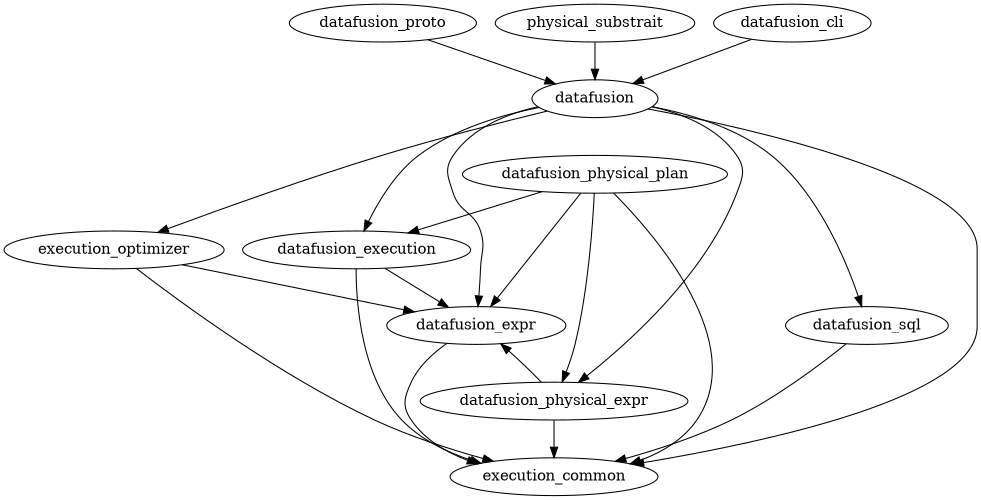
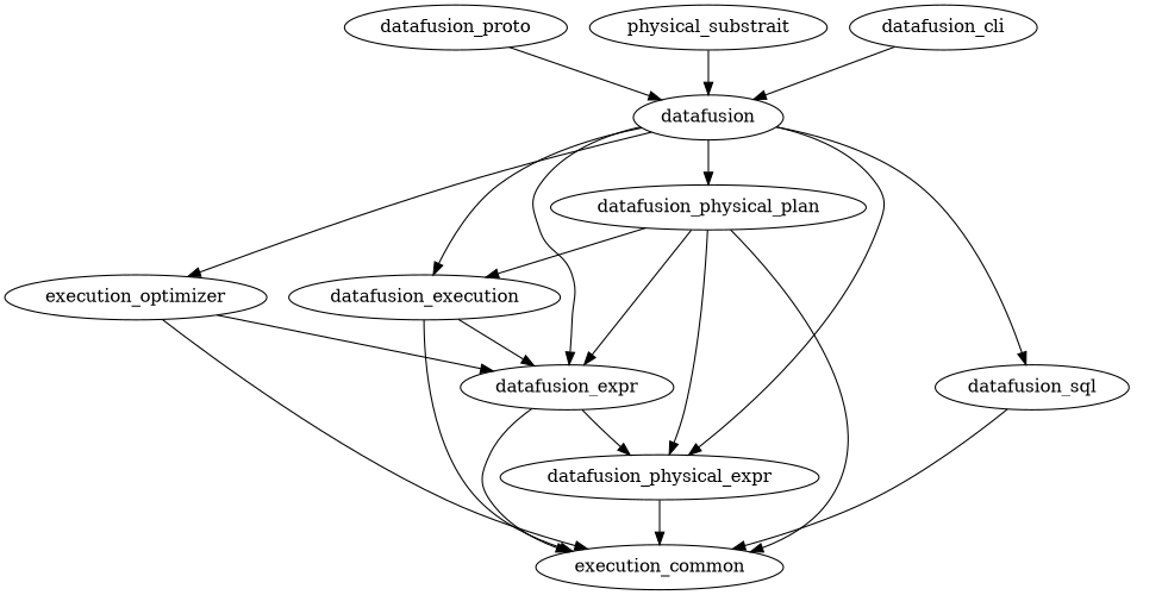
  digraph {
    n1 [label=execution_common]
    datafusion_expr
    datafusion_sql
    n4 [label=execution_optimizer]
    datafusion_physical_expr
    datafusion_execution
    datafusion_physical_plan
    datafusion
    datafusion_proto
    n10 [label=physical_substrait]
    datafusion_cli
    datafusion_expr -> n1
    datafusion_sql -> n1
    n4 -> n1
    n4 -> datafusion_expr
    datafusion_physical_expr -> n1
-   datafusion_physical_expr -> datafusion_expr
+   datafusion_expr -> datafusion_physical_expr
    datafusion_execution -> n1
    datafusion_execution -> datafusion_expr
    datafusion_physical_plan -> n1
    datafusion_physical_plan -> datafusion_expr
    datafusion_physical_plan -> datafusion_physical_expr
    datafusion_physical_plan -> datafusion_execution
-   datafusion -> n1
+   datafusion -> datafusion_physical_plan
    datafusion -> datafusion_expr
    datafusion -> datafusion_sql
    datafusion -> n4
    datafusion -> datafusion_physical_expr
    datafusion -> datafusion_execution
    datafusion_proto -> datafusion
    n10 -> datafusion
    datafusion_cli -> datafusion
  }
